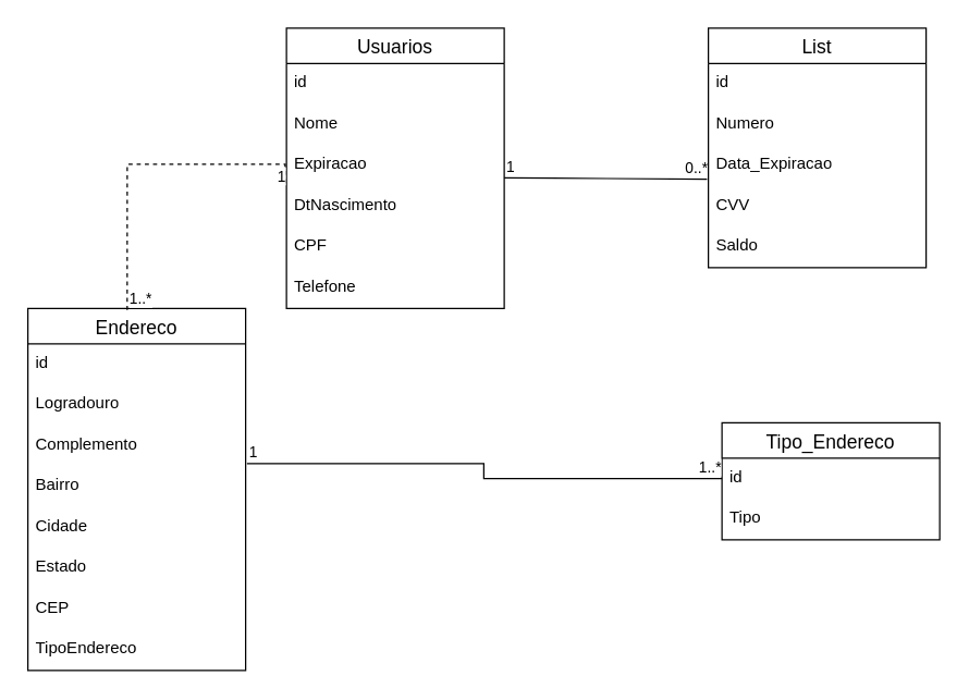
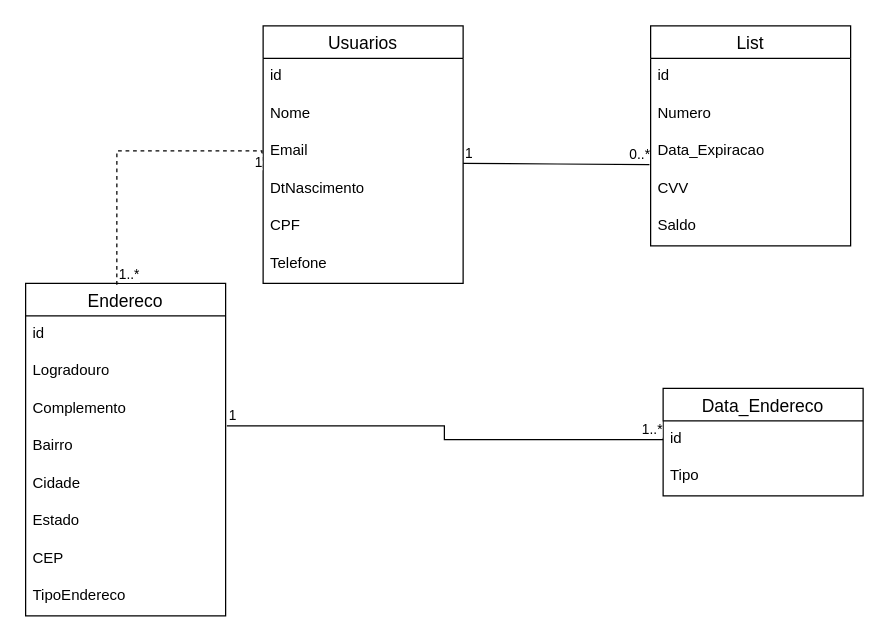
  <mxCell id="0" />
  <mxCell id="1" parent="0" />
  <mxCell id="2" value="Usuarios" style="swimlane;fontStyle=0;childLayout=stackLayout;horizontal=1;startSize=26;horizontalStack=0;resizeParent=1;resizeParentMax=0;resizeLast=0;collapsible=1;marginBottom=0;align=center;fontSize=14;" vertex="1" parent="1"><mxGeometry x="210" y="20" width="160" height="206" as="geometry" /></mxCell>
  <mxCell id="3" value="id" style="text;strokeColor=none;fillColor=none;spacingLeft=4;spacingRight=4;overflow=hidden;rotatable=0;points=[[0,0.5],[1,0.5]];portConstraint=eastwest;fontSize=12;whiteSpace=wrap;html=1;" vertex="1" parent="2"><mxGeometry y="26" width="160" height="30" as="geometry" /></mxCell>
  <mxCell id="4" value="Nome" style="text;strokeColor=none;fillColor=none;spacingLeft=4;spacingRight=4;overflow=hidden;rotatable=0;points=[[0,0.5],[1,0.5]];portConstraint=eastwest;fontSize=12;whiteSpace=wrap;html=1;" vertex="1" parent="2"><mxGeometry y="56" width="160" height="30" as="geometry" /></mxCell>
- <mxCell id="5" value="Expiracao" style="text;strokeColor=none;fillColor=none;spacingLeft=4;spacingRight=4;overflow=hidden;rotatable=0;points=[[0,0.5],[1,0.5]];portConstraint=eastwest;fontSize=12;whiteSpace=wrap;html=1;" vertex="1" parent="2"><mxGeometry y="86" width="160" height="30" as="geometry" /></mxCell>
+ <mxCell id="5" value="Email" style="text;strokeColor=none;fillColor=none;spacingLeft=4;spacingRight=4;overflow=hidden;rotatable=0;points=[[0,0.5],[1,0.5]];portConstraint=eastwest;fontSize=12;whiteSpace=wrap;html=1;" vertex="1" parent="2"><mxGeometry y="86" width="160" height="30" as="geometry" /></mxCell>
  <mxCell id="6" value="DtNascimento" style="text;strokeColor=none;fillColor=none;spacingLeft=4;spacingRight=4;overflow=hidden;rotatable=0;points=[[0,0.5],[1,0.5]];portConstraint=eastwest;fontSize=12;whiteSpace=wrap;html=1;" vertex="1" parent="2"><mxGeometry y="116" width="160" height="30" as="geometry" /></mxCell>
  <mxCell id="7" value="CPF" style="text;strokeColor=none;fillColor=none;spacingLeft=4;spacingRight=4;overflow=hidden;rotatable=0;points=[[0,0.5],[1,0.5]];portConstraint=eastwest;fontSize=12;whiteSpace=wrap;html=1;" vertex="1" parent="2"><mxGeometry y="146" width="160" height="30" as="geometry" /></mxCell>
  <mxCell id="8" value="Telefone" style="text;strokeColor=none;fillColor=none;spacingLeft=4;spacingRight=4;overflow=hidden;rotatable=0;points=[[0,0.5],[1,0.5]];portConstraint=eastwest;fontSize=12;whiteSpace=wrap;html=1;" vertex="1" parent="2"><mxGeometry y="176" width="160" height="30" as="geometry" /></mxCell>
  <mxCell id="9" value="Endereco" style="swimlane;fontStyle=0;childLayout=stackLayout;horizontal=1;startSize=26;horizontalStack=0;resizeParent=1;resizeParentMax=0;resizeLast=0;collapsible=1;marginBottom=0;align=center;fontSize=14;" vertex="1" parent="1"><mxGeometry x="20" y="226" width="160" height="266" as="geometry" /></mxCell>
  <mxCell id="10" value="id" style="text;strokeColor=none;fillColor=none;spacingLeft=4;spacingRight=4;overflow=hidden;rotatable=0;points=[[0,0.5],[1,0.5]];portConstraint=eastwest;fontSize=12;whiteSpace=wrap;html=1;" vertex="1" parent="9"><mxGeometry y="26" width="160" height="30" as="geometry" /></mxCell>
  <mxCell id="11" value="Logradouro" style="text;strokeColor=none;fillColor=none;spacingLeft=4;spacingRight=4;overflow=hidden;rotatable=0;points=[[0,0.5],[1,0.5]];portConstraint=eastwest;fontSize=12;whiteSpace=wrap;html=1;" vertex="1" parent="9"><mxGeometry y="56" width="160" height="30" as="geometry" /></mxCell>
  <mxCell id="12" value="Complemento" style="text;strokeColor=none;fillColor=none;spacingLeft=4;spacingRight=4;overflow=hidden;rotatable=0;points=[[0,0.5],[1,0.5]];portConstraint=eastwest;fontSize=12;whiteSpace=wrap;html=1;" vertex="1" parent="9"><mxGeometry y="86" width="160" height="30" as="geometry" /></mxCell>
  <mxCell id="13" value="Bairro" style="text;strokeColor=none;fillColor=none;spacingLeft=4;spacingRight=4;overflow=hidden;rotatable=0;points=[[0,0.5],[1,0.5]];portConstraint=eastwest;fontSize=12;whiteSpace=wrap;html=1;" vertex="1" parent="9"><mxGeometry y="116" width="160" height="30" as="geometry" /></mxCell>
  <mxCell id="14" value="Cidade" style="text;strokeColor=none;fillColor=none;spacingLeft=4;spacingRight=4;overflow=hidden;rotatable=0;points=[[0,0.5],[1,0.5]];portConstraint=eastwest;fontSize=12;whiteSpace=wrap;html=1;" vertex="1" parent="9"><mxGeometry y="146" width="160" height="30" as="geometry" /></mxCell>
  <mxCell id="15" value="Estado" style="text;strokeColor=none;fillColor=none;spacingLeft=4;spacingRight=4;overflow=hidden;rotatable=0;points=[[0,0.5],[1,0.5]];portConstraint=eastwest;fontSize=12;whiteSpace=wrap;html=1;" vertex="1" parent="9"><mxGeometry y="176" width="160" height="30" as="geometry" /></mxCell>
  <mxCell id="16" value="CEP" style="text;strokeColor=none;fillColor=none;spacingLeft=4;spacingRight=4;overflow=hidden;rotatable=0;points=[[0,0.5],[1,0.5]];portConstraint=eastwest;fontSize=12;whiteSpace=wrap;html=1;" vertex="1" parent="9"><mxGeometry y="206" width="160" height="30" as="geometry" /></mxCell>
  <mxCell id="17" value="TipoEndereco" style="text;strokeColor=none;fillColor=none;spacingLeft=4;spacingRight=4;overflow=hidden;rotatable=0;points=[[0,0.5],[1,0.5]];portConstraint=eastwest;fontSize=12;whiteSpace=wrap;html=1;" vertex="1" parent="9"><mxGeometry y="236" width="160" height="30" as="geometry" /></mxCell>
  <mxCell id="18" value="List" style="swimlane;fontStyle=0;childLayout=stackLayout;horizontal=1;startSize=26;horizontalStack=0;resizeParent=1;resizeParentMax=0;resizeLast=0;collapsible=1;marginBottom=0;align=center;fontSize=14;" vertex="1" parent="1"><mxGeometry x="520" y="20" width="160" height="176" as="geometry" /></mxCell>
  <mxCell id="19" value="id" style="text;strokeColor=none;fillColor=none;spacingLeft=4;spacingRight=4;overflow=hidden;rotatable=0;points=[[0,0.5],[1,0.5]];portConstraint=eastwest;fontSize=12;whiteSpace=wrap;html=1;" vertex="1" parent="18"><mxGeometry y="26" width="160" height="30" as="geometry" /></mxCell>
  <mxCell id="20" value="Numero" style="text;strokeColor=none;fillColor=none;spacingLeft=4;spacingRight=4;overflow=hidden;rotatable=0;points=[[0,0.5],[1,0.5]];portConstraint=eastwest;fontSize=12;whiteSpace=wrap;html=1;" vertex="1" parent="18"><mxGeometry y="56" width="160" height="30" as="geometry" /></mxCell>
  <mxCell id="21" value="Data_Expiracao" style="text;strokeColor=none;fillColor=none;spacingLeft=4;spacingRight=4;overflow=hidden;rotatable=0;points=[[0,0.5],[1,0.5]];portConstraint=eastwest;fontSize=12;whiteSpace=wrap;html=1;" vertex="1" parent="18"><mxGeometry y="86" width="160" height="30" as="geometry" /></mxCell>
  <mxCell id="22" value="CVV" style="text;strokeColor=none;fillColor=none;spacingLeft=4;spacingRight=4;overflow=hidden;rotatable=0;points=[[0,0.5],[1,0.5]];portConstraint=eastwest;fontSize=12;whiteSpace=wrap;html=1;" vertex="1" parent="18"><mxGeometry y="116" width="160" height="30" as="geometry" /></mxCell>
  <mxCell id="23" value="Saldo" style="text;strokeColor=none;fillColor=none;spacingLeft=4;spacingRight=4;overflow=hidden;rotatable=0;points=[[0,0.5],[1,0.5]];portConstraint=eastwest;fontSize=12;whiteSpace=wrap;html=1;" vertex="1" parent="18"><mxGeometry y="146" width="160" height="30" as="geometry" /></mxCell>
- <mxCell id="24" value="Tipo_Endereco" style="swimlane;fontStyle=0;childLayout=stackLayout;horizontal=1;startSize=26;horizontalStack=0;resizeParent=1;resizeParentMax=0;resizeLast=0;collapsible=1;marginBottom=0;align=center;fontSize=14;" vertex="1" parent="1"><mxGeometry x="530" y="310" width="160" height="86" as="geometry" /></mxCell>
+ <mxCell id="24" value="Data_Endereco" style="swimlane;fontStyle=0;childLayout=stackLayout;horizontal=1;startSize=26;horizontalStack=0;resizeParent=1;resizeParentMax=0;resizeLast=0;collapsible=1;marginBottom=0;align=center;fontSize=14;" vertex="1" parent="1"><mxGeometry x="530" y="310" width="160" height="86" as="geometry" /></mxCell>
  <mxCell id="25" value="id" style="text;strokeColor=none;fillColor=none;spacingLeft=4;spacingRight=4;overflow=hidden;rotatable=0;points=[[0,0.5],[1,0.5]];portConstraint=eastwest;fontSize=12;whiteSpace=wrap;html=1;" vertex="1" parent="24"><mxGeometry y="26" width="160" height="30" as="geometry" /></mxCell>
  <mxCell id="26" value="Tipo" style="text;strokeColor=none;fillColor=none;spacingLeft=4;spacingRight=4;overflow=hidden;rotatable=0;points=[[0,0.5],[1,0.5]];portConstraint=eastwest;fontSize=12;whiteSpace=wrap;html=1;" vertex="1" parent="24"><mxGeometry y="56" width="160" height="30" as="geometry" /></mxCell>
  <mxCell id="27" value="" style="endArrow=none;html=1;edgeStyle=orthogonalEdgeStyle;rounded=0;entryX=-0.006;entryY=0.833;entryDx=0;entryDy=0;entryPerimeter=0;" edge="1" parent="1" target="21"><mxGeometry relative="1" as="geometry"><mxPoint x="370" y="130" as="sourcePoint" /><mxPoint x="510" y="130" as="targetPoint" /></mxGeometry></mxCell>
  <mxCell id="28" value="1" style="edgeLabel;resizable=0;html=1;align=left;verticalAlign=bottom;" connectable="0" vertex="1" parent="27"><mxGeometry x="-1" relative="1" as="geometry" /></mxCell>
  <mxCell id="29" value="0..*" style="edgeLabel;resizable=0;html=1;align=right;verticalAlign=bottom;" connectable="0" vertex="1" parent="27"><mxGeometry x="1" relative="1" as="geometry"><mxPoint x="1" as="offset" /></mxGeometry></mxCell>
  <mxCell id="30" value="" style="endArrow=none;html=1;edgeStyle=orthogonalEdgeStyle;rounded=0;entryX=0;entryY=0.5;entryDx=0;entryDy=0;exitX=1.006;exitY=-0.067;exitDx=0;exitDy=0;exitPerimeter=0;" edge="1" parent="1" source="13" target="25"><mxGeometry relative="1" as="geometry"><mxPoint x="370" y="380" as="sourcePoint" /><mxPoint x="519" y="381" as="targetPoint" /></mxGeometry></mxCell>
  <mxCell id="31" value="1" style="edgeLabel;resizable=0;html=1;align=left;verticalAlign=bottom;" connectable="0" vertex="1" parent="30"><mxGeometry x="-1" relative="1" as="geometry"><mxPoint as="offset" /></mxGeometry></mxCell>
  <mxCell id="32" value="1..*" style="edgeLabel;resizable=0;html=1;align=right;verticalAlign=bottom;" connectable="0" vertex="1" parent="30"><mxGeometry x="1" relative="1" as="geometry"><mxPoint as="offset" /></mxGeometry></mxCell>
  <mxCell id="33" value="" style="endArrow=none;html=1;edgeStyle=orthogonalEdgeStyle;rounded=0;entryX=-0.006;entryY=0.033;entryDx=0;entryDy=0;entryPerimeter=0;exitX=0.456;exitY=0.004;exitDx=0;exitDy=0;exitPerimeter=0;dashed=1;" edge="1" parent="1" source="9" target="6"><mxGeometry relative="1" as="geometry"><mxPoint x="90" y="220" as="sourcePoint" /><mxPoint x="174.5" y="141" as="targetPoint" /><Array as="points"><mxPoint x="93" y="120" /><mxPoint x="209" y="120" /></Array></mxGeometry></mxCell>
  <mxCell id="34" value="1..*" style="edgeLabel;resizable=0;html=1;align=left;verticalAlign=bottom;" connectable="0" vertex="1" parent="33"><mxGeometry x="-1" relative="1" as="geometry" /></mxCell>
  <mxCell id="35" value="1" style="edgeLabel;resizable=0;html=1;align=right;verticalAlign=bottom;" connectable="0" vertex="1" parent="33"><mxGeometry x="1" relative="1" as="geometry"><mxPoint x="1" as="offset" /></mxGeometry></mxCell>
